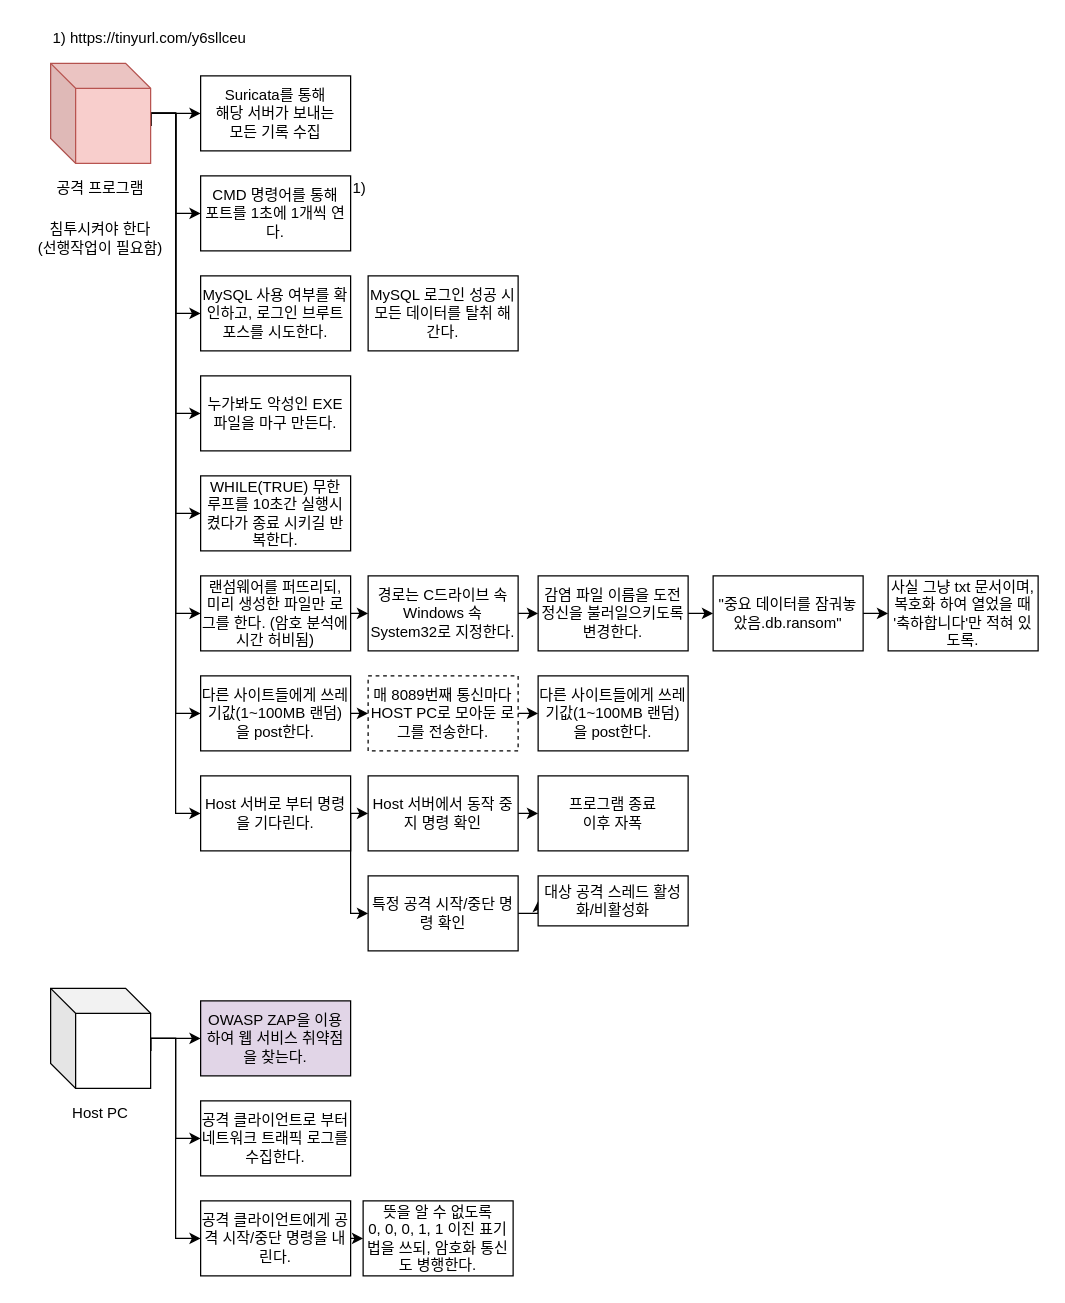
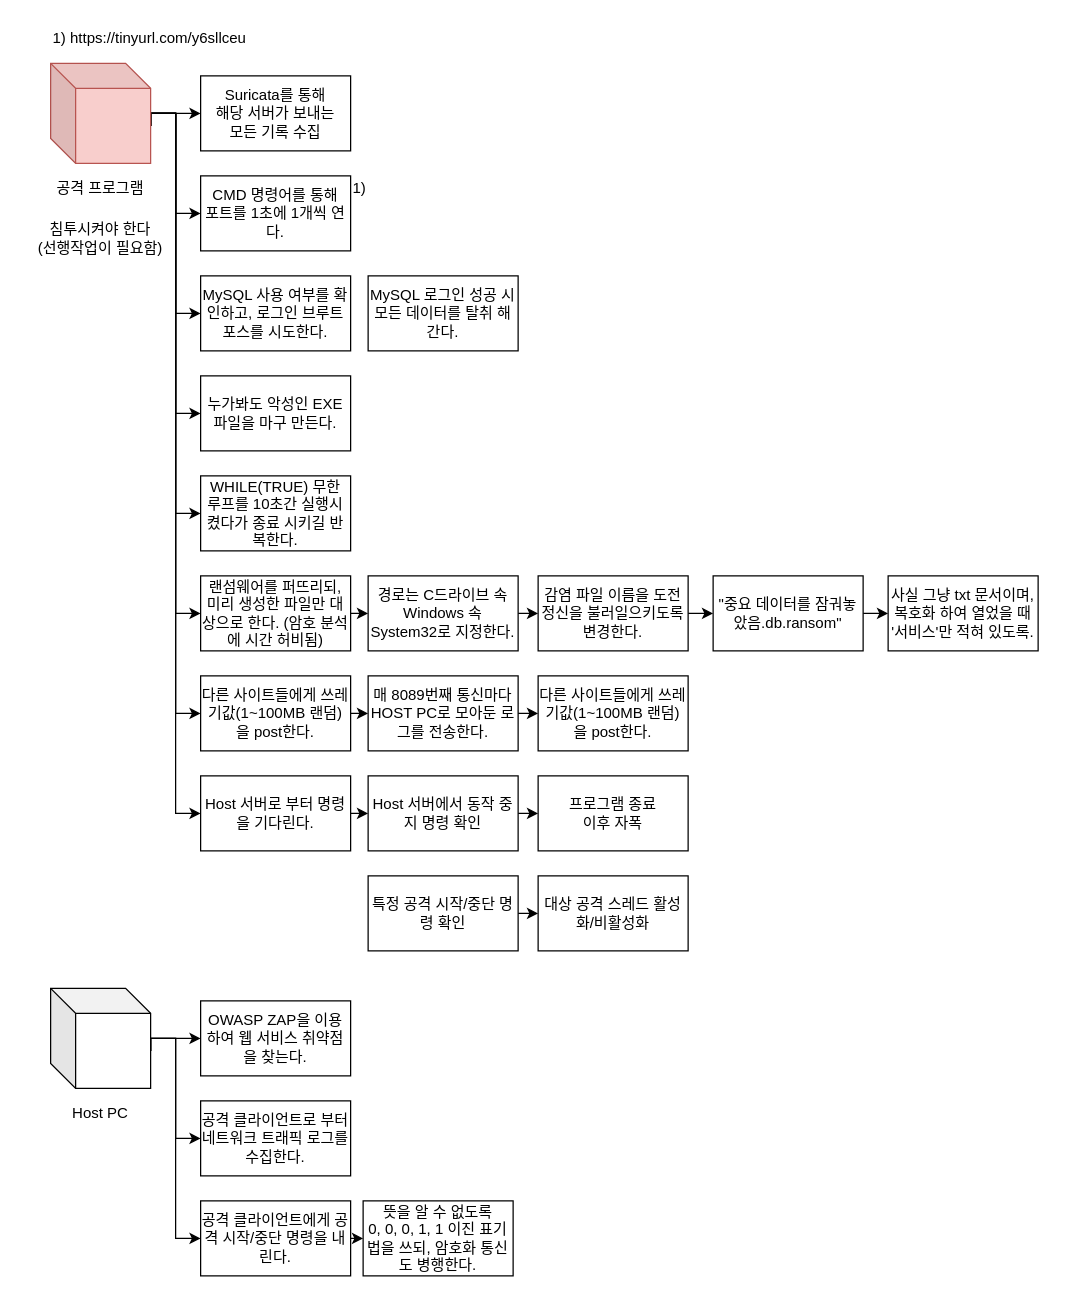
  <mxCell id="0" />
  <mxCell id="1" parent="0" />
  <mxCell id="2" style="edgeStyle=orthogonalEdgeStyle;rounded=0;orthogonalLoop=1;jettySize=auto;html=1;entryX=0;entryY=0.5;entryDx=0;entryDy=0;" edge="1" parent="1" source="10" target="12"><mxGeometry relative="1" as="geometry" /></mxCell>
  <mxCell id="3" style="edgeStyle=orthogonalEdgeStyle;rounded=0;orthogonalLoop=1;jettySize=auto;html=1;exitX=0;exitY=0;exitDx=80;exitDy=50;exitPerimeter=0;entryX=0;entryY=0.5;entryDx=0;entryDy=0;" edge="1" parent="1" source="10" target="13"><mxGeometry relative="1" as="geometry"><Array as="points"><mxPoint x="120" y="90" /><mxPoint x="140" y="90" /><mxPoint x="140" y="170" /></Array></mxGeometry></mxCell>
  <mxCell id="4" style="edgeStyle=orthogonalEdgeStyle;rounded=0;orthogonalLoop=1;jettySize=auto;html=1;exitX=0;exitY=0;exitDx=80;exitDy=50;exitPerimeter=0;entryX=0;entryY=0.5;entryDx=0;entryDy=0;" edge="1" parent="1" source="10" target="16"><mxGeometry relative="1" as="geometry"><Array as="points"><mxPoint x="120" y="90" /><mxPoint x="140" y="90" /><mxPoint x="140" y="250" /></Array></mxGeometry></mxCell>
  <mxCell id="5" style="edgeStyle=orthogonalEdgeStyle;rounded=0;orthogonalLoop=1;jettySize=auto;html=1;exitX=0;exitY=0;exitDx=80;exitDy=50;exitPerimeter=0;entryX=0;entryY=0.5;entryDx=0;entryDy=0;" edge="1" parent="1" source="10" target="18"><mxGeometry relative="1" as="geometry"><Array as="points"><mxPoint x="120" y="90" /><mxPoint x="140" y="90" /><mxPoint x="140" y="330" /></Array></mxGeometry></mxCell>
  <mxCell id="6" style="edgeStyle=orthogonalEdgeStyle;rounded=0;orthogonalLoop=1;jettySize=auto;html=1;exitX=0;exitY=0;exitDx=80;exitDy=50;exitPerimeter=0;entryX=0;entryY=0.5;entryDx=0;entryDy=0;" edge="1" parent="1" source="10" target="19"><mxGeometry relative="1" as="geometry"><Array as="points"><mxPoint x="120" y="90" /><mxPoint x="140" y="90" /><mxPoint x="140" y="410" /></Array></mxGeometry></mxCell>
  <mxCell id="7" style="edgeStyle=orthogonalEdgeStyle;rounded=0;orthogonalLoop=1;jettySize=auto;html=1;exitX=0;exitY=0;exitDx=80;exitDy=50;exitPerimeter=0;entryX=0;entryY=0.5;entryDx=0;entryDy=0;" edge="1" parent="1" source="10" target="21"><mxGeometry relative="1" as="geometry"><Array as="points"><mxPoint x="120" y="90" /><mxPoint x="140" y="90" /><mxPoint x="140" y="490" /></Array></mxGeometry></mxCell>
  <mxCell id="8" style="edgeStyle=orthogonalEdgeStyle;rounded=0;orthogonalLoop=1;jettySize=auto;html=1;exitX=0;exitY=0;exitDx=80;exitDy=50;exitPerimeter=0;entryX=0;entryY=0.5;entryDx=0;entryDy=0;" edge="1" parent="1" source="10" target="44"><mxGeometry relative="1" as="geometry"><Array as="points"><mxPoint x="120" y="90" /><mxPoint x="140" y="90" /><mxPoint x="140" y="570" /></Array></mxGeometry></mxCell>
  <mxCell id="9" style="edgeStyle=orthogonalEdgeStyle;rounded=0;orthogonalLoop=1;jettySize=auto;html=1;exitX=0;exitY=0;exitDx=80;exitDy=50;exitPerimeter=0;entryX=0;entryY=0.5;entryDx=0;entryDy=0;" edge="1" parent="1" source="10" target="25"><mxGeometry relative="1" as="geometry"><Array as="points"><mxPoint x="120" y="90" /><mxPoint x="140" y="90" /><mxPoint x="140" y="650" /></Array></mxGeometry></mxCell>
  <mxCell id="10" value="" style="shape=cube;whiteSpace=wrap;html=1;boundedLbl=1;backgroundOutline=1;darkOpacity=0.05;darkOpacity2=0.1;size=20;fillColor=#f8cecc;strokeColor=#b85450;" vertex="1" parent="1"><mxGeometry x="40" y="50" width="80" height="80" as="geometry" /></mxCell>
  <mxCell id="11" value="공격 프로그램" style="text;html=1;strokeColor=none;fillColor=none;align=center;verticalAlign=middle;whiteSpace=wrap;rounded=0;" vertex="1" parent="1"><mxGeometry x="40" y="140" width="80" height="20" as="geometry" /></mxCell>
  <mxCell id="12" value="Suricata를 통해&lt;br&gt;해당 서버가 보내는&lt;br&gt;모든 기록 수집" style="rounded=0;whiteSpace=wrap;html=1;" vertex="1" parent="1"><mxGeometry x="160" y="60" width="120" height="60" as="geometry" /></mxCell>
  <mxCell id="13" value="CMD 명령어를 통해&lt;br&gt;포트를 1초에 1개씩 연다." style="rounded=0;whiteSpace=wrap;html=1;" vertex="1" parent="1"><mxGeometry x="160" y="140" width="120" height="60" as="geometry" /></mxCell>
  <mxCell id="14" value="1)" style="text;html=1;strokeColor=none;fillColor=none;align=left;verticalAlign=middle;whiteSpace=wrap;rounded=0;" vertex="1" parent="1"><mxGeometry x="280" y="140" width="20" height="20" as="geometry" /></mxCell>
  <mxCell id="15" value="1)&amp;nbsp;https://tinyurl.com/y6sllceu" style="text;html=1;strokeColor=none;fillColor=none;align=left;verticalAlign=middle;whiteSpace=wrap;rounded=0;" vertex="1" parent="1"><mxGeometry x="40" y="20" width="560" height="20" as="geometry" /></mxCell>
  <mxCell id="16" value="MySQL 사용 여부를 확인하고, 로그인 브루트포스를 시도한다." style="rounded=0;whiteSpace=wrap;html=1;" vertex="1" parent="1"><mxGeometry x="160" y="220" width="120" height="60" as="geometry" /></mxCell>
  <mxCell id="17" value="MySQL 로그인 성공 시 모든 데이터를 탈취 해 간다." style="rounded=0;whiteSpace=wrap;html=1;" vertex="1" parent="1"><mxGeometry x="294" y="220" width="120" height="60" as="geometry" /></mxCell>
  <mxCell id="18" value="누가봐도 악성인 EXE 파일을 마구 만든다." style="rounded=0;whiteSpace=wrap;html=1;" vertex="1" parent="1"><mxGeometry x="160" y="300" width="120" height="60" as="geometry" /></mxCell>
  <mxCell id="19" value="WHILE(TRUE) 무한 루프를 10초간 실행시켰다가 종료 시키길 반복한다." style="rounded=0;whiteSpace=wrap;html=1;" vertex="1" parent="1"><mxGeometry x="160" y="380" width="120" height="60" as="geometry" /></mxCell>
  <mxCell id="20" style="edgeStyle=orthogonalEdgeStyle;rounded=0;orthogonalLoop=1;jettySize=auto;html=1;exitX=1;exitY=0.5;exitDx=0;exitDy=0;entryX=0;entryY=0.5;entryDx=0;entryDy=0;" edge="1" parent="1" source="21" target="32"><mxGeometry relative="1" as="geometry" /></mxCell>
- <mxCell id="21" value="랜섬웨어를 퍼뜨리되, 미리 생성한 파일만 로그를 한다. (암호 분석에 시간 허비됨)" style="rounded=0;whiteSpace=wrap;html=1;" vertex="1" parent="1"><mxGeometry x="160" y="460" width="120" height="60" as="geometry" /></mxCell>
- <mxCell id="22" value="OWASP ZAP을 이용하여 웹 서비스 취약점을 찾는다." style="rounded=0;whiteSpace=wrap;html=1;fillColor=#e1d5e7;" vertex="1" parent="1"><mxGeometry x="160" y="800" width="120" height="60" as="geometry" /></mxCell>
+ <mxCell id="21" value="랜섬웨어를 퍼뜨리되, 미리 생성한 파일만 대상으로 한다. (암호 분석에 시간 허비됨)" style="rounded=0;whiteSpace=wrap;html=1;" vertex="1" parent="1"><mxGeometry x="160" y="460" width="120" height="60" as="geometry" /></mxCell>
+ <mxCell id="22" value="OWASP ZAP을 이용하여 웹 서비스 취약점을 찾는다." style="rounded=0;whiteSpace=wrap;html=1;" vertex="1" parent="1"><mxGeometry x="160" y="800" width="120" height="60" as="geometry" /></mxCell>
  <mxCell id="23" style="edgeStyle=orthogonalEdgeStyle;rounded=0;orthogonalLoop=1;jettySize=auto;html=1;exitX=1;exitY=0.5;exitDx=0;exitDy=0;entryX=0;entryY=0.5;entryDx=0;entryDy=0;" edge="1" parent="1" source="25" target="35"><mxGeometry relative="1" as="geometry" /></mxCell>
- <mxCell id="24" style="edgeStyle=orthogonalEdgeStyle;rounded=0;orthogonalLoop=1;jettySize=auto;html=1;exitX=1;exitY=0.5;exitDx=0;exitDy=0;entryX=0;entryY=0.5;entryDx=0;entryDy=0;" edge="1" parent="1" source="25" target="49"><mxGeometry relative="1" as="geometry"><Array as="points"><mxPoint x="280" y="730" /></Array></mxGeometry></mxCell>
  <mxCell id="25" value="Host 서버로 부터 명령을 기다린다." style="rounded=0;whiteSpace=wrap;html=1;" vertex="1" parent="1"><mxGeometry x="160" y="620" width="120" height="60" as="geometry" /></mxCell>
  <mxCell id="26" style="edgeStyle=orthogonalEdgeStyle;rounded=0;orthogonalLoop=1;jettySize=auto;html=1;exitX=1;exitY=0.5;exitDx=0;exitDy=0;entryX=0;entryY=0.5;entryDx=0;entryDy=0;" edge="1" parent="1" source="27" target="29"><mxGeometry relative="1" as="geometry" /></mxCell>
  <mxCell id="27" value="감염 파일 이름을 도전정신을 불러일으키도록 변경한다." style="rounded=0;whiteSpace=wrap;html=1;" vertex="1" parent="1"><mxGeometry x="430" y="460" width="120" height="60" as="geometry" /></mxCell>
  <mxCell id="28" style="edgeStyle=orthogonalEdgeStyle;rounded=0;orthogonalLoop=1;jettySize=auto;html=1;exitX=1;exitY=0.5;exitDx=0;exitDy=0;entryX=0;entryY=0.5;entryDx=0;entryDy=0;" edge="1" parent="1" source="29" target="30"><mxGeometry relative="1" as="geometry" /></mxCell>
  <mxCell id="29" value="&quot;중요 데이터를 잠궈놓았음.db.ransom&quot;" style="rounded=0;whiteSpace=wrap;html=1;" vertex="1" parent="1"><mxGeometry x="570" y="460" width="120" height="60" as="geometry" /></mxCell>
- <mxCell id="30" value="사실 그냥 txt 문서이며, 복호화 하여 열었을 때 '축하합니다'만 적혀 있도록." style="rounded=0;whiteSpace=wrap;html=1;" vertex="1" parent="1"><mxGeometry x="710" y="460" width="120" height="60" as="geometry" /></mxCell>
+ <mxCell id="30" value="사실 그냥 txt 문서이며, 복호화 하여 열었을 때 '서비스'만 적혀 있도록." style="rounded=0;whiteSpace=wrap;html=1;" vertex="1" parent="1"><mxGeometry x="710" y="460" width="120" height="60" as="geometry" /></mxCell>
  <mxCell id="31" style="edgeStyle=orthogonalEdgeStyle;rounded=0;orthogonalLoop=1;jettySize=auto;html=1;exitX=1;exitY=0.5;exitDx=0;exitDy=0;entryX=0;entryY=0.5;entryDx=0;entryDy=0;" edge="1" parent="1" source="32" target="27"><mxGeometry relative="1" as="geometry" /></mxCell>
  <mxCell id="32" value="경로는 C드라이브 속 Windows 속 System32로 지정한다." style="rounded=0;whiteSpace=wrap;html=1;" vertex="1" parent="1"><mxGeometry x="294" y="460" width="120" height="60" as="geometry" /></mxCell>
  <mxCell id="33" value="침투시켜야 한다&lt;br&gt;(선행작업이 필요함)" style="text;html=1;strokeColor=none;fillColor=none;align=center;verticalAlign=middle;whiteSpace=wrap;rounded=0;" vertex="1" parent="1"><mxGeometry x="20" y="170" width="120" height="40" as="geometry" /></mxCell>
  <mxCell id="34" style="edgeStyle=orthogonalEdgeStyle;rounded=0;orthogonalLoop=1;jettySize=auto;html=1;exitX=1;exitY=0.5;exitDx=0;exitDy=0;entryX=0;entryY=0.5;entryDx=0;entryDy=0;" edge="1" parent="1" source="35" target="36"><mxGeometry relative="1" as="geometry" /></mxCell>
  <mxCell id="35" value="Host 서버에서 동작 중지 명령 확인" style="rounded=0;whiteSpace=wrap;html=1;" vertex="1" parent="1"><mxGeometry x="294" y="620" width="120" height="60" as="geometry" /></mxCell>
  <mxCell id="36" value="프로그램 종료&lt;br&gt;이후 자폭" style="rounded=0;whiteSpace=wrap;html=1;" vertex="1" parent="1"><mxGeometry x="430" y="620" width="120" height="60" as="geometry" /></mxCell>
  <mxCell id="37" style="edgeStyle=orthogonalEdgeStyle;rounded=0;orthogonalLoop=1;jettySize=auto;html=1;exitX=0;exitY=0;exitDx=80;exitDy=50;exitPerimeter=0;entryX=0;entryY=0.5;entryDx=0;entryDy=0;" edge="1" parent="1" source="40" target="22"><mxGeometry relative="1" as="geometry"><Array as="points"><mxPoint x="120" y="830" /></Array></mxGeometry></mxCell>
  <mxCell id="38" style="edgeStyle=orthogonalEdgeStyle;rounded=0;orthogonalLoop=1;jettySize=auto;html=1;exitX=0;exitY=0;exitDx=80;exitDy=50;exitPerimeter=0;entryX=0;entryY=0.5;entryDx=0;entryDy=0;" edge="1" parent="1" source="40" target="42"><mxGeometry relative="1" as="geometry"><Array as="points"><mxPoint x="120" y="830" /><mxPoint x="140" y="830" /><mxPoint x="140" y="910" /></Array></mxGeometry></mxCell>
  <mxCell id="39" style="edgeStyle=orthogonalEdgeStyle;rounded=0;orthogonalLoop=1;jettySize=auto;html=1;exitX=0;exitY=0;exitDx=80;exitDy=50;exitPerimeter=0;entryX=0;entryY=0.5;entryDx=0;entryDy=0;" edge="1" parent="1" source="40" target="52"><mxGeometry relative="1" as="geometry"><Array as="points"><mxPoint x="120" y="830" /><mxPoint x="140" y="830" /><mxPoint x="140" y="990" /></Array></mxGeometry></mxCell>
  <mxCell id="40" value="" style="shape=cube;whiteSpace=wrap;html=1;boundedLbl=1;backgroundOutline=1;darkOpacity=0.05;darkOpacity2=0.1;size=20;" vertex="1" parent="1"><mxGeometry x="40" y="790" width="80" height="80" as="geometry" /></mxCell>
  <mxCell id="41" value="Host PC" style="text;html=1;strokeColor=none;fillColor=none;align=center;verticalAlign=middle;whiteSpace=wrap;rounded=0;" vertex="1" parent="1"><mxGeometry x="40" y="880" width="80" height="20" as="geometry" /></mxCell>
  <mxCell id="42" value="공격 클라이언트로 부터 네트워크 트래픽 로그를 수집한다." style="rounded=0;whiteSpace=wrap;html=1;" vertex="1" parent="1"><mxGeometry x="160" y="880" width="120" height="60" as="geometry" /></mxCell>
  <mxCell id="43" style="edgeStyle=orthogonalEdgeStyle;rounded=0;orthogonalLoop=1;jettySize=auto;html=1;exitX=1;exitY=0.5;exitDx=0;exitDy=0;entryX=0;entryY=0.5;entryDx=0;entryDy=0;" edge="1" parent="1" source="44" target="46"><mxGeometry relative="1" as="geometry" /></mxCell>
  <mxCell id="44" value="다른 사이트들에게 쓰레기값(1~100MB 랜덤)을 post한다." style="rounded=0;whiteSpace=wrap;html=1;" vertex="1" parent="1"><mxGeometry x="160" y="540" width="120" height="60" as="geometry" /></mxCell>
  <mxCell id="45" style="edgeStyle=orthogonalEdgeStyle;rounded=0;orthogonalLoop=1;jettySize=auto;html=1;exitX=1;exitY=0.5;exitDx=0;exitDy=0;entryX=0;entryY=0.5;entryDx=0;entryDy=0;" edge="1" parent="1" source="46" target="47"><mxGeometry relative="1" as="geometry" /></mxCell>
- <mxCell id="46" value="매 8089번째 통신마다 HOST PC로 모아둔 로그를 전송한다." style="rounded=0;whiteSpace=wrap;html=1;dashed=1;" vertex="1" parent="1"><mxGeometry x="294" y="540" width="120" height="60" as="geometry" /></mxCell>
+ <mxCell id="46" value="매 8089번째 통신마다 HOST PC로 모아둔 로그를 전송한다." style="rounded=0;whiteSpace=wrap;html=1;" vertex="1" parent="1"><mxGeometry x="294" y="540" width="120" height="60" as="geometry" /></mxCell>
  <mxCell id="47" value="다른 사이트들에게 쓰레기값(1~100MB 랜덤)을 post한다." style="rounded=0;whiteSpace=wrap;html=1;" vertex="1" parent="1"><mxGeometry x="430" y="540" width="120" height="60" as="geometry" /></mxCell>
  <mxCell id="48" style="edgeStyle=orthogonalEdgeStyle;rounded=0;orthogonalLoop=1;jettySize=auto;html=1;exitX=1;exitY=0.5;exitDx=0;exitDy=0;entryX=0;entryY=0.5;entryDx=0;entryDy=0;" edge="1" parent="1" source="49" target="50"><mxGeometry relative="1" as="geometry" /></mxCell>
  <mxCell id="49" value="특정 공격 시작/중단 명령 확인" style="rounded=0;whiteSpace=wrap;html=1;" vertex="1" parent="1"><mxGeometry x="294" y="700" width="120" height="60" as="geometry" /></mxCell>
- <mxCell id="50" value="대상 공격 스레드 활성화/비활성화" style="rounded=0;whiteSpace=wrap;html=1;" vertex="1" parent="1"><mxGeometry x="430" y="700" width="120" height="40" as="geometry" /></mxCell>
+ <mxCell id="50" value="대상 공격 스레드 활성화/비활성화" style="rounded=0;whiteSpace=wrap;html=1;" vertex="1" parent="1"><mxGeometry x="430" y="700" width="120" height="60" as="geometry" /></mxCell>
  <mxCell id="51" style="edgeStyle=orthogonalEdgeStyle;rounded=0;orthogonalLoop=1;jettySize=auto;html=1;exitX=1;exitY=0.5;exitDx=0;exitDy=0;entryX=0;entryY=0.5;entryDx=0;entryDy=0;" edge="1" parent="1" source="52" target="53"><mxGeometry relative="1" as="geometry" /></mxCell>
  <mxCell id="52" value="공격 클라이언트에게 공격 시작/중단 명령을 내린다." style="rounded=0;whiteSpace=wrap;html=1;" vertex="1" parent="1"><mxGeometry x="160" y="960" width="120" height="60" as="geometry" /></mxCell>
  <mxCell id="53" value="뜻을 알 수 없도록&lt;br&gt;0, 0, 0, 1, 1 이진 표기법을 쓰되, 암호화 통신도 병행한다." style="rounded=0;whiteSpace=wrap;html=1;" vertex="1" parent="1"><mxGeometry x="290" y="960" width="120" height="60" as="geometry" /></mxCell>
